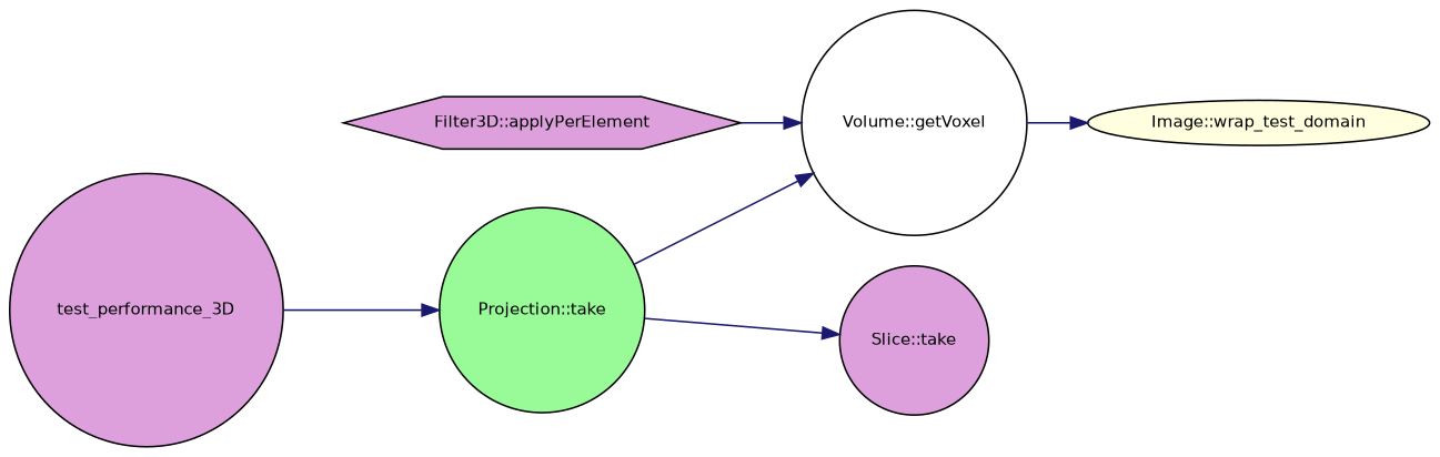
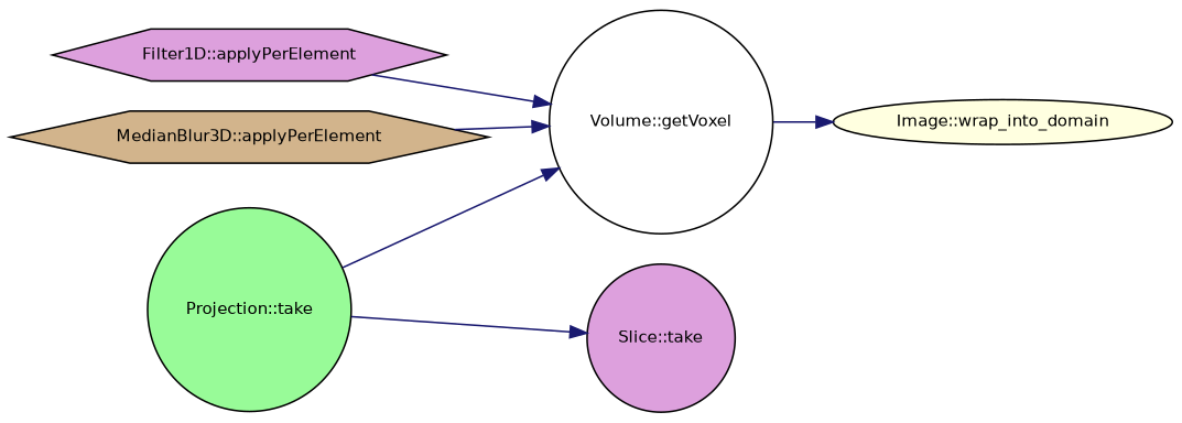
  digraph {
    rankdir=RL
    node [color=black fillcolor=plum fontname=Helvetica fontsize=10 shape=circle style=filled]
    edge [color=midnightblue dir=back fontname=Helvetica fontsize=10 labelfontname=Helvetica labelfontsize=10 style=solid]
-   n1 [fillcolor=lightyellow fontcolor=black height=0.2 label="Image::wrap_test_domain" shape=ellipse width=0.4]
+   n1 [fillcolor=lightyellow fontcolor=black height=0.2 label="Image::wrap_into_domain" shape=ellipse width=0.4]
    n2 [fillcolor=white height=0.2 label="Volume::getVoxel" width=0.4]
-   n3 [height=0.2 label="Filter3D::applyPerElement" shape=hexagon width=0.4]
+   n3 [height=0.2 label="Filter1D::applyPerElement" shape=hexagon width=0.4]
+   n4 [fillcolor=tan height=0.2 label="MedianBlur3D::applyPerElement" shape=hexagon width=0.4]
    n5 [fillcolor=palegreen height=0.2 label="Projection::take" width=0.4]
-   n6 [height=0.2 label=test_performance_3D width=0.4]
    n7 [height=0.2 label="Slice::take" width=0.4]
    n1 -> n2
    n2 -> n3
+   n2 -> n4
    n2 -> n5
-   n5 -> n6
    n7 -> n5
  }
